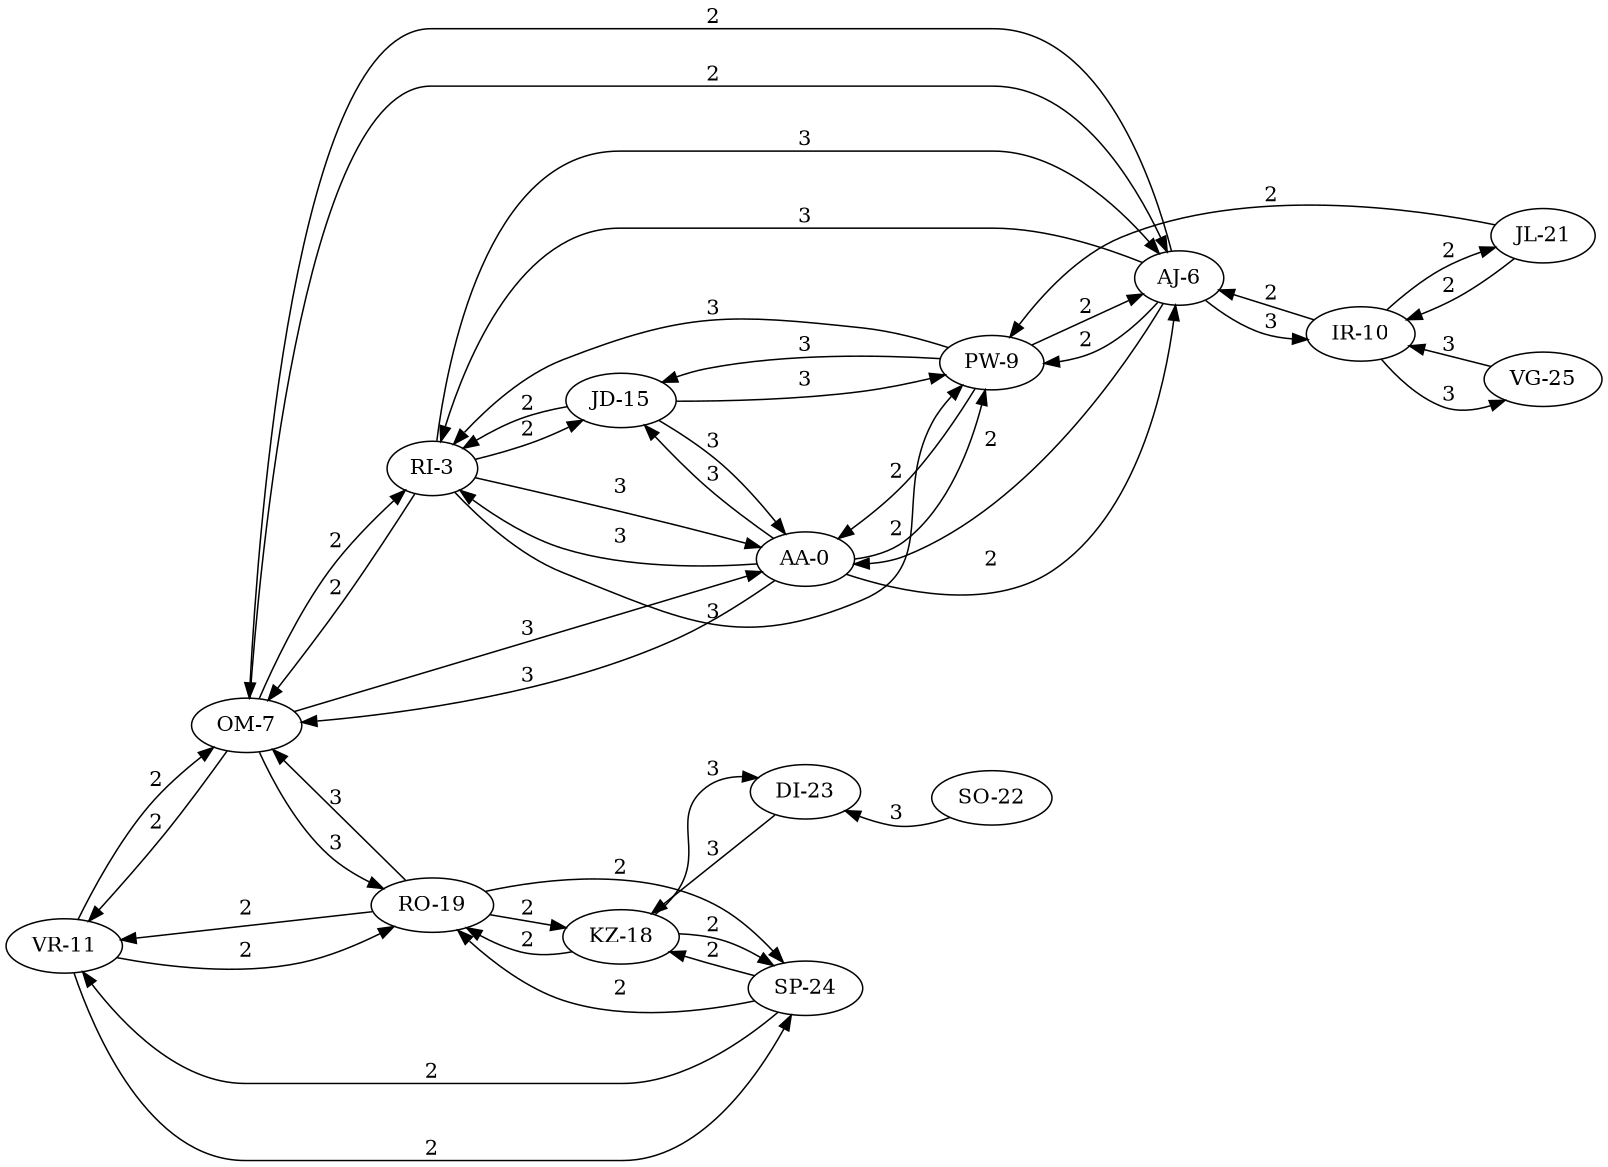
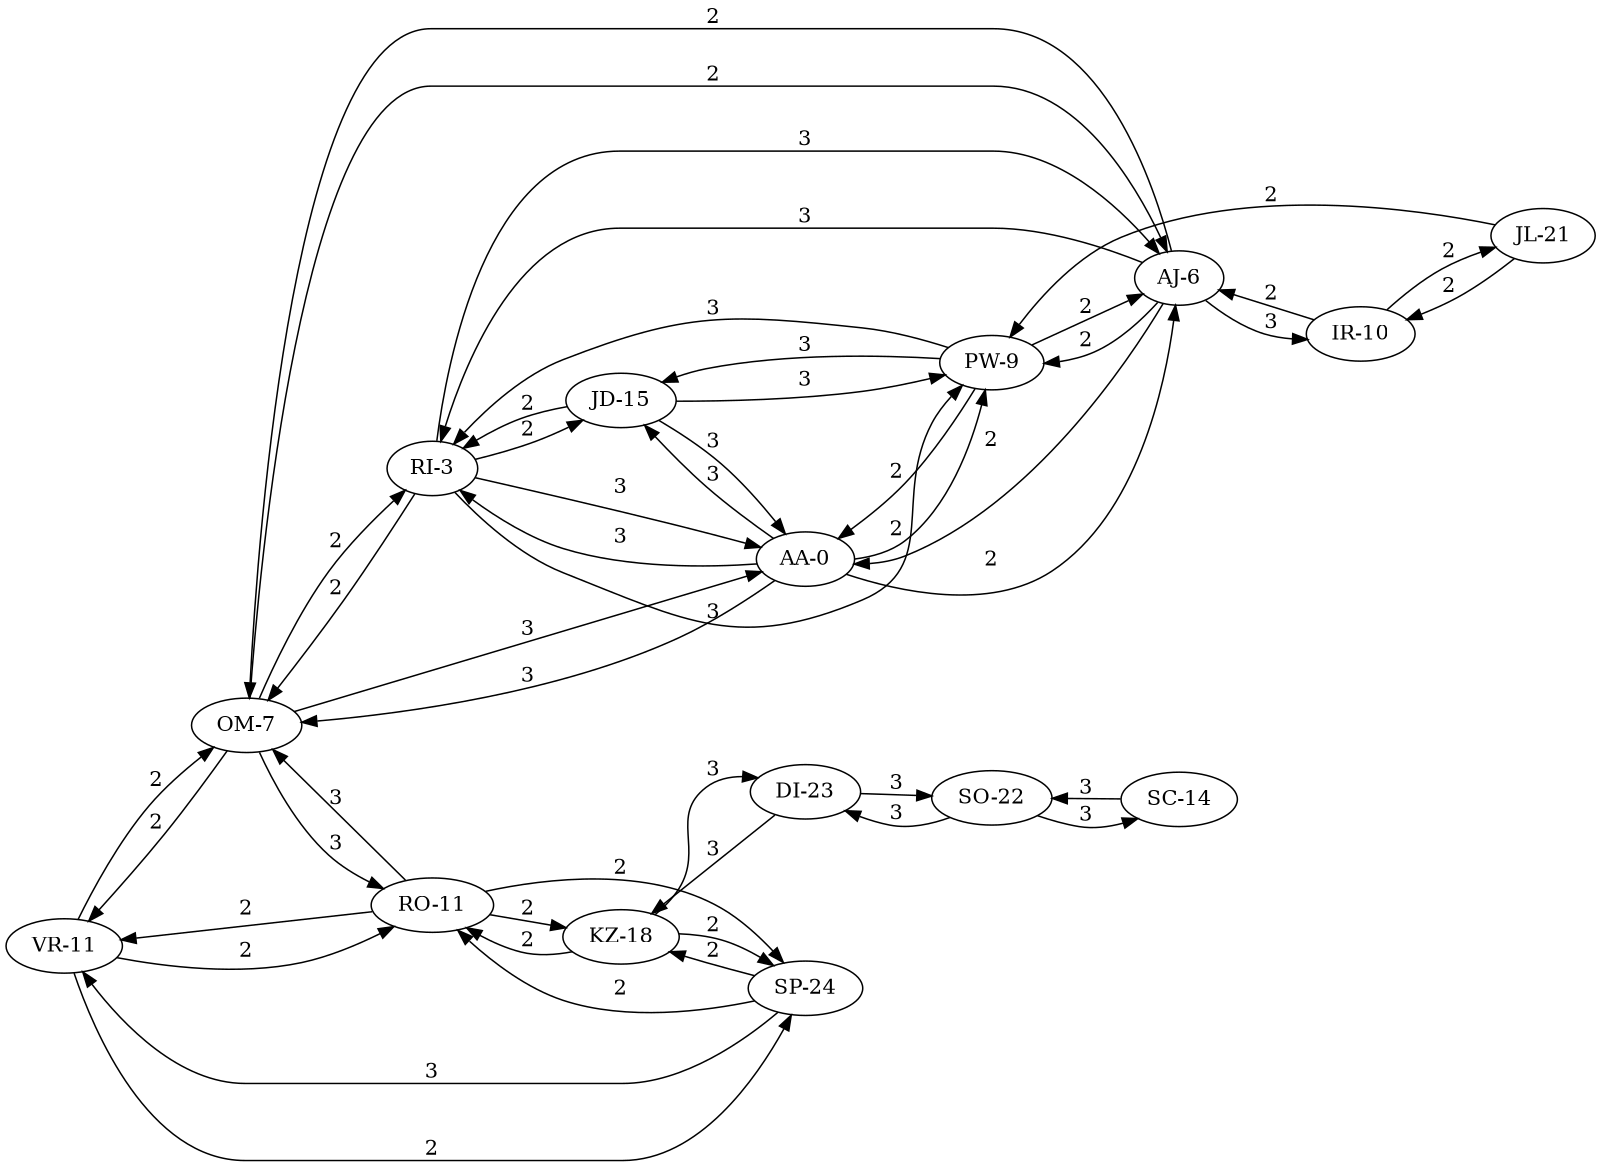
  digraph {
    rankdir=LR
    n1 [label="VR-11"]
    n2 [label="OM-7"]
    n3 [label="SP-24"]
-   n4 [label="RO-19"]
+   n4 [label="RO-11"]
    n5 [label="AJ-6"]
    n6 [label="AA-0"]
    n7 [label="RI-3"]
    n8 [label="KZ-18"]
    n9 [label="PW-9"]
    n10 [label="IR-10"]
    n11 [label="JD-15"]
    n12 [label="DI-23"]
    n13 [label="SO-22"]
+   n14 [label="SC-14"]
    n15 [label="JL-21"]
-   n16 [label="VG-25"]
    n1 -> n2 [label=2]
    n1 -> n3 [label=2]
    n1 -> n4 [label=2]
    n2 -> n1 [label=2]
    n2 -> n4 [label=3]
    n2 -> n5 [label=2]
    n2 -> n6 [label=3]
    n2 -> n7 [label=2]
-   n3 -> n1 [label=2]
+   n3 -> n1 [label=3]
    n3 -> n4 [label=2]
    n3 -> n8 [label=2]
    n4 -> n1 [label=2]
    n4 -> n2 [label=3]
    n4 -> n3 [label=2]
    n4 -> n8 [label=2]
    n5 -> n2 [label=2]
    n5 -> n6 [label=2]
    n5 -> n7 [label=3]
    n5 -> n9 [label=2]
    n5 -> n10 [label=3]
    n6 -> n2 [label=3]
    n6 -> n5 [label=2]
    n6 -> n7 [label=3]
    n6 -> n9 [label=2]
    n6 -> n11 [label=3]
    n7 -> n2 [label=2]
    n7 -> n5 [label=3]
    n7 -> n6 [label=3]
    n7 -> n9 [label=3]
    n7 -> n11 [label=2]
    n8 -> n3 [label=2]
    n8 -> n4 [label=2]
    n8 -> n12 [label=3]
    n9 -> n5 [label=2]
    n9 -> n6 [label=2]
    n9 -> n7 [label=3]
    n9 -> n11 [label=3]
    n10 -> n5 [label=2]
    n10 -> n15 [label=2]
-   n10 -> n16 [label=3]
    n11 -> n6 [label=3]
    n11 -> n7 [label=2]
    n11 -> n9 [label=3]
    n12 -> n8 [label=3]
+   n12 -> n13 [label=3]
    n13 -> n12 [label=3]
+   n13 -> n14 [label=3]
+   n14 -> n13 [label=3]
    n15 -> n9 [label=2]
    n15 -> n10 [label=2]
-   n16 -> n10 [label=3]
  }
